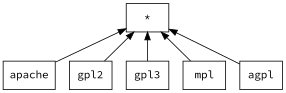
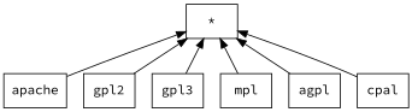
  digraph {
    fontname="Source Code Pro"
    rankdir=BT
    node [fontname="Source Code Pro" shape=record]
    edge [fontname="Source Code Pro"]
    n1 [label="{*}"]
    n2 [label="{apache}"]
    n3 [label="{gpl2}"]
    n4 [label="{gpl3}"]
    n5 [label="{mpl}"]
    n6 [label="{agpl}"]
+   n7 [label="{cpal}"]
    subgraph sub_1 {
      n1
      n2
      n3
      n4
      n5
      n6
+     n7
    }
    n2 -> n1
    n3 -> n1
    n4 -> n1
    n5 -> n1
    n6 -> n1
+   n7 -> n1
  }
